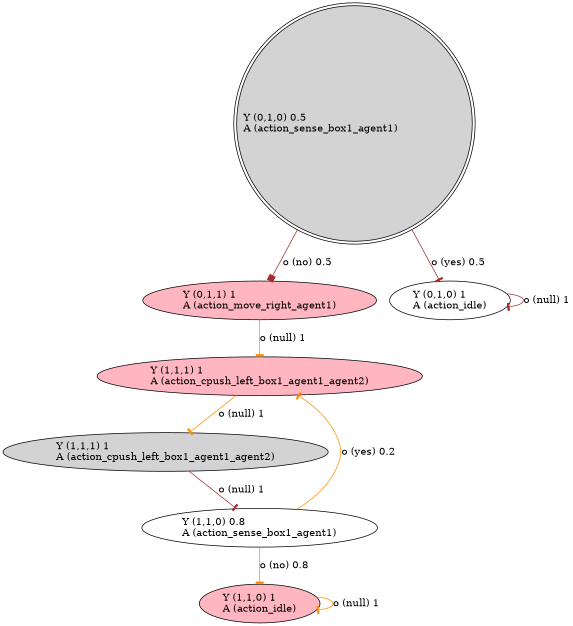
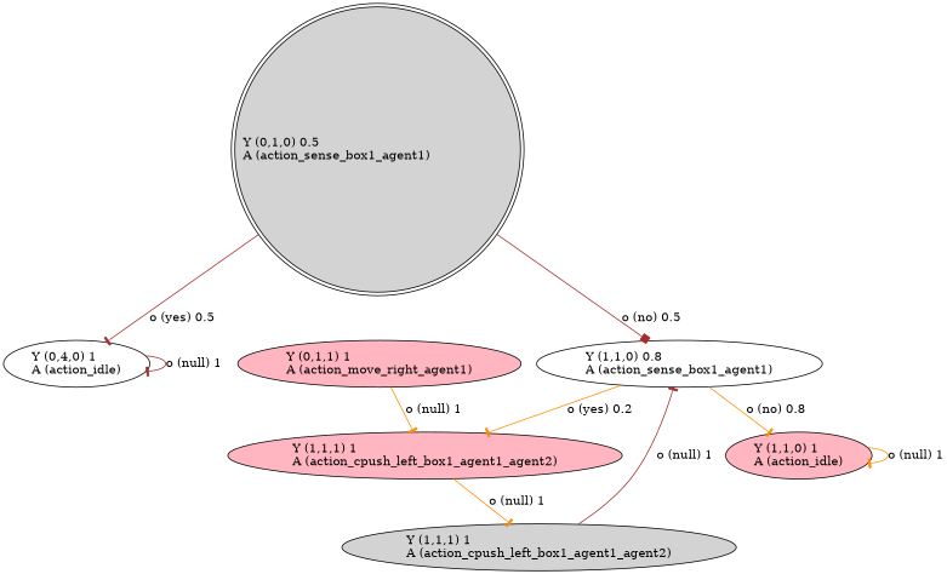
  digraph {
    node [fillcolor=lightpink style=filled]
    edge [arrowhead=tee color=darkorange]
    n1 [fillcolor=lightgrey label="Y (0,1,0) 0.5\lA (action_sense_box1_agent1)\l" labeljust=l shape=doublecircle]
    n2 [label="Y (0,1,1) 1\lA (action_move_right_agent1)\l"]
-   n3 [fillcolor=white label="Y (0,1,0) 1\lA (action_idle)\l"]
+   n3 [fillcolor=white label="Y (0,4,0) 1\lA (action_idle)\l"]
    n4 [label="Y (1,1,1) 1\lA (action_cpush_left_box1_agent1_agent2)\l"]
    n5 [fillcolor=lightgrey label="Y (1,1,1) 1\lA (action_cpush_left_box1_agent1_agent2)\l"]
    n6 [label="Y (1,1,0) 1\lA (action_idle)\l"]
    n7 [fillcolor=white label="Y (1,1,0) 0.8\lA (action_sense_box1_agent1)\l"]
-   n1 -> n2 [arrowhead=box color=brown label="o (no) 0.5\l"]
+   n1 -> n7 [arrowhead=box color=brown label="o (no) 0.5\l"]
    n1 -> n3 [color=brown label="o (yes) 0.5\l"]
    n2 -> n4 [label="o (null) 1\l"]
    n3 -> n3 [color=brown label="o (null) 1\l"]
    n4 -> n5 [label="o (null) 1\l"]
    n5 -> n7 [color=brown label="o (null) 1\l"]
    n6 -> n6 [label="o (null) 1\l"]
    n7 -> n4 [label="o (yes) 0.2\l"]
    n7 -> n6 [label="o (no) 0.8\l"]
  }
